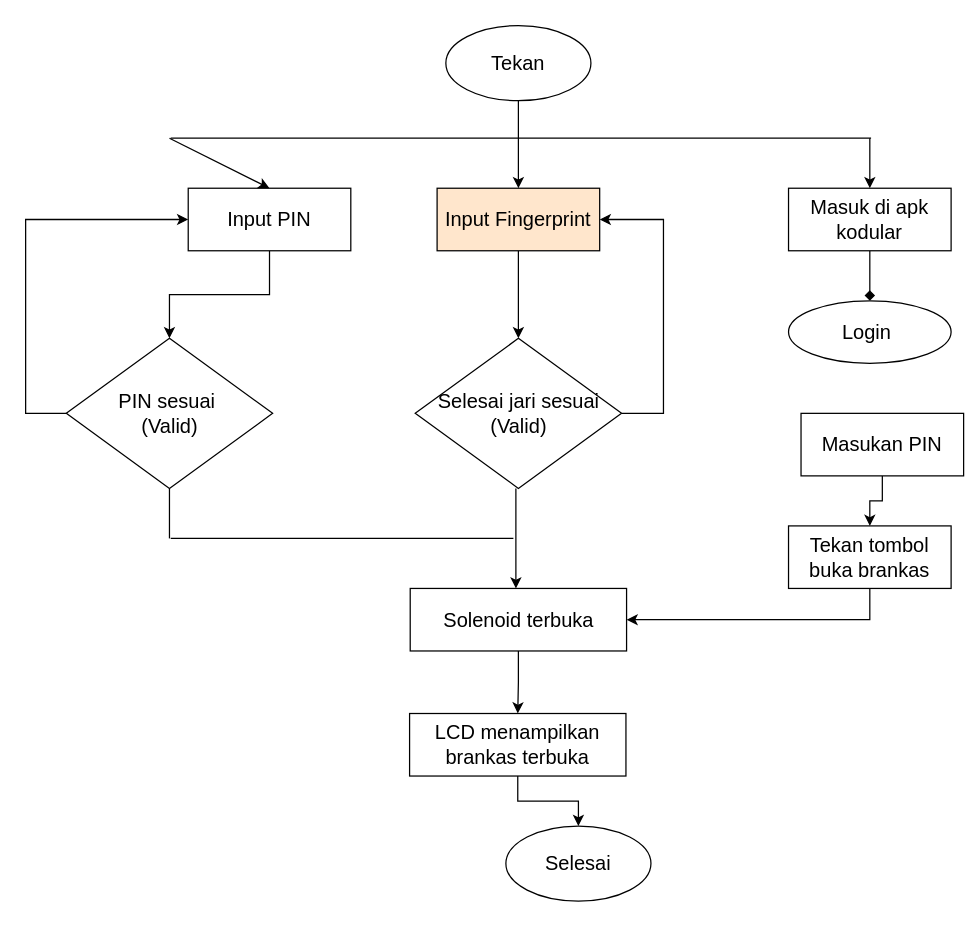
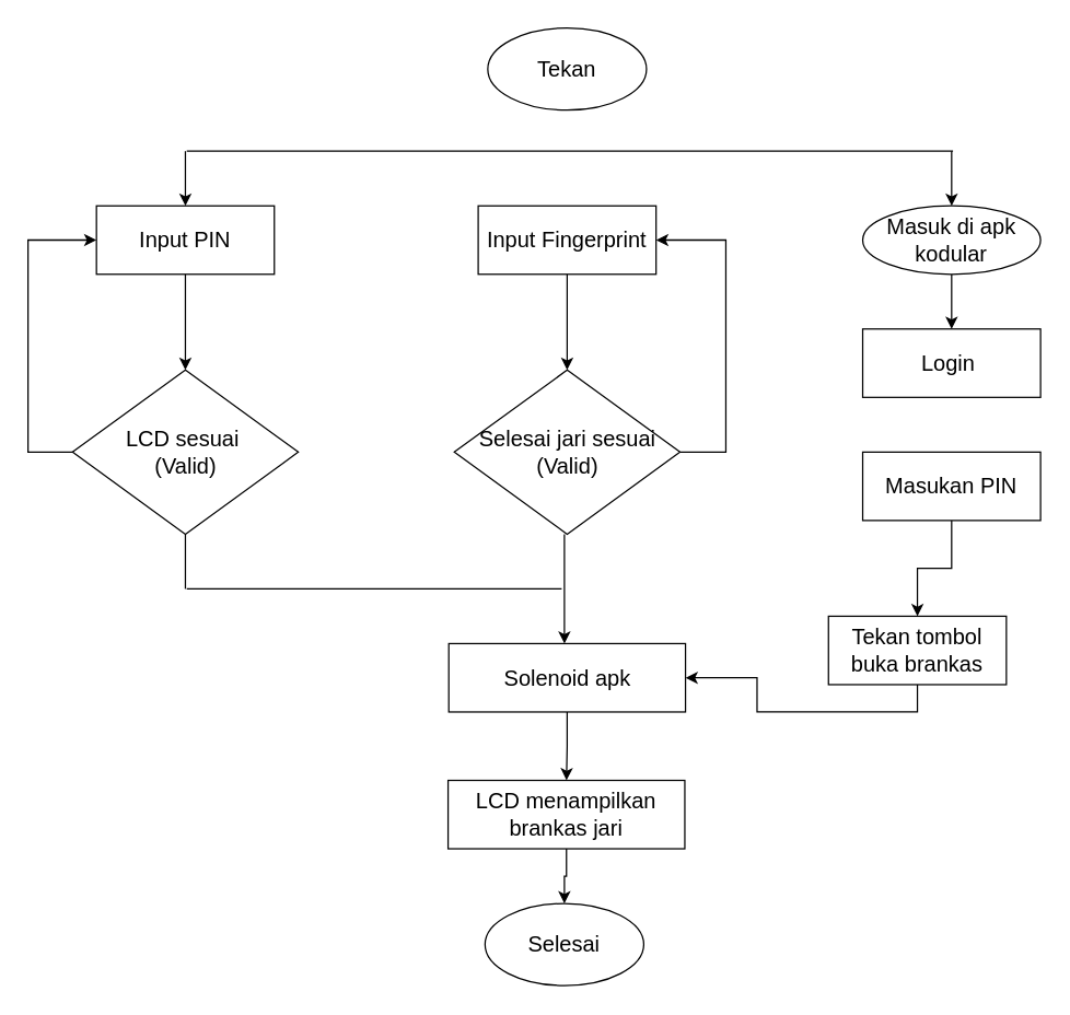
  <mxCell id="0" />
  <mxCell id="1" parent="0" />
- <mxCell id="2" style="edgeStyle=orthogonalEdgeStyle;rounded=0;orthogonalLoop=1;jettySize=auto;html=1;exitX=0.5;exitY=1;exitDx=0;exitDy=0;entryX=0.5;entryY=0;entryDx=0;entryDy=0;" edge="1" parent="1" source="3" target="9"><mxGeometry relative="1" as="geometry" /></mxCell>
  <mxCell id="3" value="&lt;font size=&quot;3&quot;&gt;Tekan&lt;/font&gt;" style="ellipse;whiteSpace=wrap;html=1;" vertex="1" parent="1"><mxGeometry x="356" y="20" width="116" height="60" as="geometry" /></mxCell>
  <mxCell id="4" style="edgeStyle=orthogonalEdgeStyle;rounded=0;orthogonalLoop=1;jettySize=auto;html=1;exitX=0.5;exitY=1;exitDx=0;exitDy=0;" edge="1" parent="1" source="5" target="11"><mxGeometry relative="1" as="geometry" /></mxCell>
- <mxCell id="5" value="&lt;font size=&quot;3&quot;&gt;Input PIN&lt;/font&gt;" style="rounded=0;whiteSpace=wrap;html=1;" vertex="1" parent="1"><mxGeometry x="150" y="150" width="130" height="50" as="geometry" /></mxCell>
- <mxCell id="6" style="edgeStyle=orthogonalEdgeStyle;rounded=0;orthogonalLoop=1;jettySize=auto;html=1;exitX=0.5;exitY=1;exitDx=0;exitDy=0;entryX=0.5;entryY=0;entryDx=0;entryDy=0;endArrow=diamond;" edge="1" parent="1" source="7" target="23"><mxGeometry relative="1" as="geometry" /></mxCell>
- <mxCell id="7" value="&lt;font size=&quot;3&quot;&gt;Masuk di apk kodular&lt;/font&gt;" style="rounded=0;whiteSpace=wrap;html=1;" vertex="1" parent="1"><mxGeometry x="630" y="150" width="130" height="50" as="geometry" /></mxCell>
+ <mxCell id="5" value="&lt;font size=&quot;3&quot;&gt;Input PIN&lt;/font&gt;" style="rounded=0;whiteSpace=wrap;html=1;" vertex="1" parent="1"><mxGeometry x="70" y="150" width="130" height="50" as="geometry" /></mxCell>
+ <mxCell id="6" style="edgeStyle=orthogonalEdgeStyle;rounded=0;orthogonalLoop=1;jettySize=auto;html=1;exitX=0.5;exitY=1;exitDx=0;exitDy=0;entryX=0.5;entryY=0;entryDx=0;entryDy=0;" edge="1" parent="1" source="7" target="23"><mxGeometry relative="1" as="geometry" /></mxCell>
+ <mxCell id="7" value="&lt;font size=&quot;3&quot;&gt;Masuk di apk kodular&lt;/font&gt;" style="ellipse;whiteSpace=wrap;html=1;" vertex="1" parent="1"><mxGeometry x="630" y="150" width="130" height="50" as="geometry" /></mxCell>
  <mxCell id="8" style="edgeStyle=orthogonalEdgeStyle;rounded=0;orthogonalLoop=1;jettySize=auto;html=1;exitX=0.5;exitY=1;exitDx=0;exitDy=0;" edge="1" parent="1" source="9" target="14"><mxGeometry relative="1" as="geometry" /></mxCell>
- <mxCell id="9" value="&lt;font size=&quot;3&quot;&gt;Input Fingerprint&lt;/font&gt;" style="rounded=0;whiteSpace=wrap;html=1;fillColor=#ffe6cc;" vertex="1" parent="1"><mxGeometry x="349" y="150" width="130" height="50" as="geometry" /></mxCell>
+ <mxCell id="9" value="&lt;font size=&quot;3&quot;&gt;Input Fingerprint&lt;/font&gt;" style="rounded=0;whiteSpace=wrap;html=1;" vertex="1" parent="1"><mxGeometry x="349" y="150" width="130" height="50" as="geometry" /></mxCell>
  <mxCell id="10" style="edgeStyle=orthogonalEdgeStyle;rounded=0;orthogonalLoop=1;jettySize=auto;html=1;exitX=0;exitY=0.5;exitDx=0;exitDy=0;entryX=0;entryY=0.5;entryDx=0;entryDy=0;" edge="1" parent="1" source="11" target="5"><mxGeometry relative="1" as="geometry"><Array as="points"><mxPoint x="20" y="330" /><mxPoint x="20" y="175" /></Array></mxGeometry></mxCell>
- <mxCell id="11" value="&lt;font size=&quot;3&quot;&gt;PIN sesuai&amp;nbsp;&lt;/font&gt;&lt;div&gt;&lt;font size=&quot;3&quot;&gt;(Valid)&lt;/font&gt;&lt;/div&gt;" style="rhombus;whiteSpace=wrap;html=1;" vertex="1" parent="1"><mxGeometry x="52.5" y="270" width="165" height="120" as="geometry" /></mxCell>
+ <mxCell id="11" value="&lt;font size=&quot;3&quot;&gt;LCD sesuai&amp;nbsp;&lt;/font&gt;&lt;div&gt;&lt;font size=&quot;3&quot;&gt;(Valid)&lt;/font&gt;&lt;/div&gt;" style="rhombus;whiteSpace=wrap;html=1;" vertex="1" parent="1"><mxGeometry x="52.5" y="270" width="165" height="120" as="geometry" /></mxCell>
  <mxCell id="12" style="edgeStyle=orthogonalEdgeStyle;rounded=0;orthogonalLoop=1;jettySize=auto;html=1;exitX=0.5;exitY=1;exitDx=0;exitDy=0;" edge="1" parent="1"><mxGeometry relative="1" as="geometry"><mxPoint x="412" y="390" as="sourcePoint" /><mxPoint x="412" y="470" as="targetPoint" /></mxGeometry></mxCell>
  <mxCell id="13" style="edgeStyle=orthogonalEdgeStyle;rounded=0;orthogonalLoop=1;jettySize=auto;html=1;exitX=1;exitY=0.5;exitDx=0;exitDy=0;entryX=1;entryY=0.5;entryDx=0;entryDy=0;" edge="1" parent="1" source="14" target="9"><mxGeometry relative="1" as="geometry"><Array as="points"><mxPoint x="530" y="330" /><mxPoint x="530" y="175" /></Array></mxGeometry></mxCell>
  <mxCell id="14" value="&lt;font size=&quot;3&quot;&gt;Selesai jari sesuai&lt;/font&gt;&lt;div&gt;&lt;font size=&quot;3&quot;&gt;(Valid)&lt;/font&gt;&lt;/div&gt;" style="rhombus;whiteSpace=wrap;html=1;" vertex="1" parent="1"><mxGeometry x="331.5" y="270" width="165" height="120" as="geometry" /></mxCell>
  <mxCell id="15" style="edgeStyle=orthogonalEdgeStyle;rounded=0;orthogonalLoop=1;jettySize=auto;html=1;exitX=0.5;exitY=1;exitDx=0;exitDy=0;entryX=0.5;entryY=0;entryDx=0;entryDy=0;" edge="1" parent="1" source="16" target="18"><mxGeometry relative="1" as="geometry" /></mxCell>
- <mxCell id="16" value="&lt;font size=&quot;3&quot;&gt;Solenoid terbuka&lt;/font&gt;" style="rounded=0;whiteSpace=wrap;html=1;" vertex="1" parent="1"><mxGeometry x="327.5" y="470" width="173" height="50" as="geometry" /></mxCell>
+ <mxCell id="16" value="&lt;font size=&quot;3&quot;&gt;Solenoid apk&lt;/font&gt;" style="rounded=0;whiteSpace=wrap;html=1;" vertex="1" parent="1"><mxGeometry x="327.5" y="470" width="173" height="50" as="geometry" /></mxCell>
  <mxCell id="17" style="edgeStyle=orthogonalEdgeStyle;rounded=0;orthogonalLoop=1;jettySize=auto;html=1;exitX=0.5;exitY=1;exitDx=0;exitDy=0;entryX=0.5;entryY=0;entryDx=0;entryDy=0;" edge="1" parent="1" source="18" target="19"><mxGeometry relative="1" as="geometry" /></mxCell>
- <mxCell id="18" value="&lt;font size=&quot;3&quot;&gt;LCD menampilkan brankas terbuka&lt;/font&gt;" style="rounded=0;whiteSpace=wrap;html=1;" vertex="1" parent="1"><mxGeometry x="327" y="570" width="173" height="50" as="geometry" /></mxCell>
- <mxCell id="19" value="&lt;font size=&quot;3&quot;&gt;Selesai&lt;/font&gt;" style="ellipse;whiteSpace=wrap;html=1;" vertex="1" parent="1"><mxGeometry x="404" y="660" width="116" height="60" as="geometry" /></mxCell>
+ <mxCell id="18" value="&lt;font size=&quot;3&quot;&gt;LCD menampilkan brankas jari&lt;/font&gt;" style="rounded=0;whiteSpace=wrap;html=1;" vertex="1" parent="1"><mxGeometry x="327" y="570" width="173" height="50" as="geometry" /></mxCell>
+ <mxCell id="19" value="&lt;font size=&quot;3&quot;&gt;Selesai&lt;/font&gt;" style="ellipse;whiteSpace=wrap;html=1;" vertex="1" parent="1"><mxGeometry x="354" y="660" width="116" height="60" as="geometry" /></mxCell>
  <mxCell id="20" value="" style="endArrow=none;html=1;rounded=0;" edge="1" parent="1"><mxGeometry width="50" height="50" relative="1" as="geometry"><mxPoint x="136" y="110" as="sourcePoint" /><mxPoint x="696" y="110" as="targetPoint" /></mxGeometry></mxCell>
  <mxCell id="21" value="" style="endArrow=classic;html=1;rounded=0;entryX=0.5;entryY=0;entryDx=0;entryDy=0;" edge="1" parent="1" target="5"><mxGeometry width="50" height="50" relative="1" as="geometry"><mxPoint x="135" y="110" as="sourcePoint" /><mxPoint x="190" y="60" as="targetPoint" /></mxGeometry></mxCell>
  <mxCell id="22" value="" style="endArrow=classic;html=1;rounded=0;entryX=0.5;entryY=0;entryDx=0;entryDy=0;" edge="1" parent="1" target="7"><mxGeometry width="50" height="50" relative="1" as="geometry"><mxPoint x="695" y="110" as="sourcePoint" /><mxPoint x="740" y="60" as="targetPoint" /></mxGeometry></mxCell>
- <mxCell id="23" value="&lt;font size=&quot;3&quot;&gt;Login&amp;nbsp;&lt;/font&gt;" style="ellipse;whiteSpace=wrap;html=1;" vertex="1" parent="1"><mxGeometry x="630" y="240" width="130" height="50" as="geometry" /></mxCell>
+ <mxCell id="23" value="&lt;font size=&quot;3&quot;&gt;Login&amp;nbsp;&lt;/font&gt;" style="rounded=0;whiteSpace=wrap;html=1;" vertex="1" parent="1"><mxGeometry x="630" y="240" width="130" height="50" as="geometry" /></mxCell>
  <mxCell id="24" style="edgeStyle=orthogonalEdgeStyle;rounded=0;orthogonalLoop=1;jettySize=auto;html=1;exitX=0.5;exitY=1;exitDx=0;exitDy=0;entryX=0.5;entryY=0;entryDx=0;entryDy=0;" edge="1" parent="1" source="25" target="27"><mxGeometry relative="1" as="geometry" /></mxCell>
- <mxCell id="25" value="&lt;font size=&quot;3&quot;&gt;Masukan PIN&lt;/font&gt;" style="rounded=0;whiteSpace=wrap;html=1;" vertex="1" parent="1"><mxGeometry x="640" y="330" width="130" height="50" as="geometry" /></mxCell>
+ <mxCell id="25" value="&lt;font size=&quot;3&quot;&gt;Masukan PIN&lt;/font&gt;" style="rounded=0;whiteSpace=wrap;html=1;" vertex="1" parent="1"><mxGeometry x="630" y="330" width="130" height="50" as="geometry" /></mxCell>
  <mxCell id="26" style="edgeStyle=orthogonalEdgeStyle;rounded=0;orthogonalLoop=1;jettySize=auto;html=1;exitX=0.5;exitY=1;exitDx=0;exitDy=0;entryX=1;entryY=0.5;entryDx=0;entryDy=0;" edge="1" parent="1" source="27" target="16"><mxGeometry relative="1" as="geometry" /></mxCell>
- <mxCell id="27" value="&lt;font size=&quot;3&quot;&gt;Tekan tombol buka brankas&lt;/font&gt;" style="rounded=0;whiteSpace=wrap;html=1;" vertex="1" parent="1"><mxGeometry x="630" y="420" width="130" height="50" as="geometry" /></mxCell>
+ <mxCell id="27" value="&lt;font size=&quot;3&quot;&gt;Tekan tombol buka brankas&lt;/font&gt;" style="rounded=0;whiteSpace=wrap;html=1;" vertex="1" parent="1"><mxGeometry x="605" y="450" width="130" height="50" as="geometry" /></mxCell>
  <mxCell id="28" value="" style="endArrow=none;html=1;rounded=0;" edge="1" parent="1"><mxGeometry width="50" height="50" relative="1" as="geometry"><mxPoint x="136" y="430" as="sourcePoint" /><mxPoint x="410" y="430" as="targetPoint" /></mxGeometry></mxCell>
  <mxCell id="29" value="" style="endArrow=none;html=1;rounded=0;" edge="1" parent="1"><mxGeometry width="50" height="50" relative="1" as="geometry"><mxPoint x="135" y="430" as="sourcePoint" /><mxPoint x="135" y="390" as="targetPoint" /></mxGeometry></mxCell>
